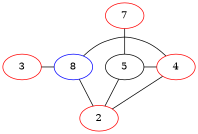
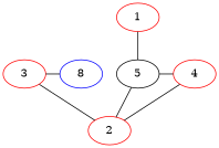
  graph {
    node [color=red]
    3
    4
    5 [color=""]
    n4 [color=blue label=8]
    2
-   1 [label=7]
+   1
    subgraph sub_1 {
      rank=same
      3
      4
      5
      n4
    }
    3 -- n4
-   n4 -- 2
+   3 -- 2
    4 -- 2
    5 -- 4
    5 -- 2
-   n4 -- 4
    1 -- 5
  }
